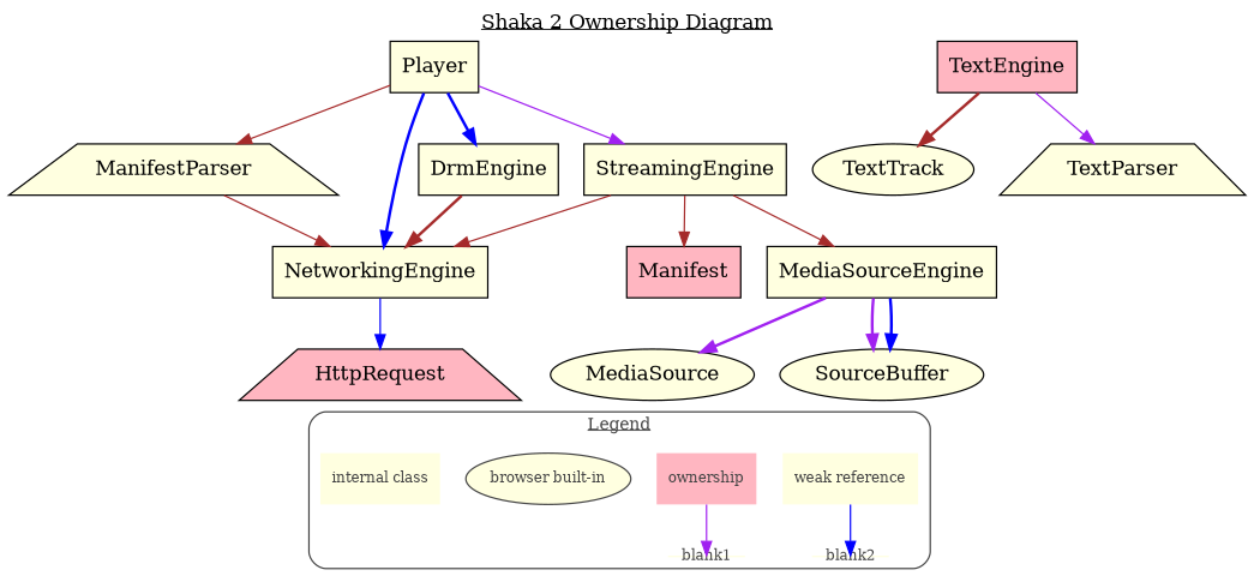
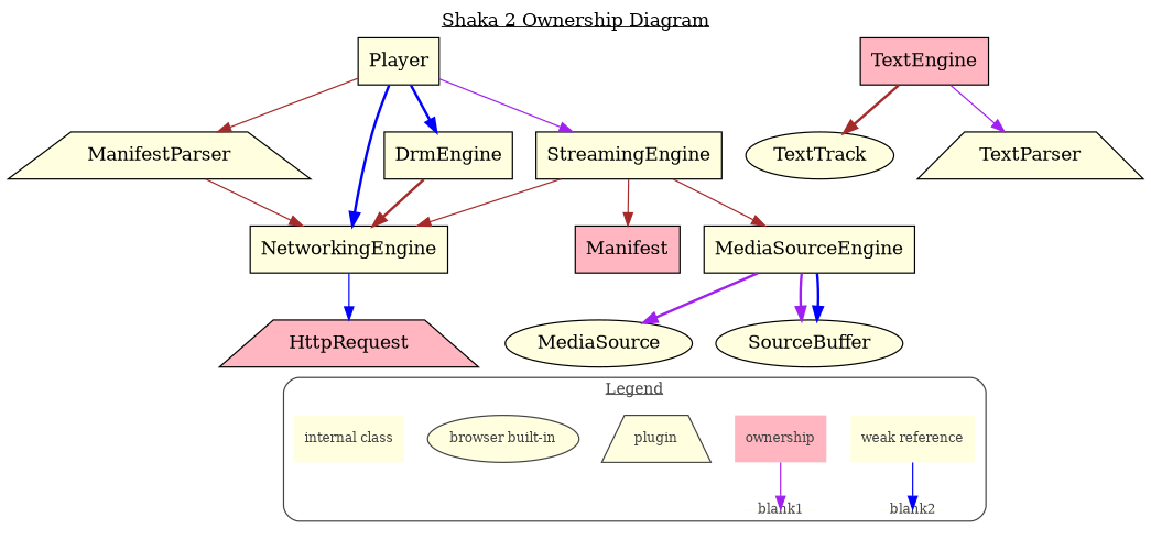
  digraph {
    label=<<u>Shaka 2 Ownership Diagram</u>>
    labelloc=t
    node [fillcolor=lightyellow shape=rectangle style=filled]
    edge [color=brown style=solid]
    blank1 [color="#444444" fixedsize=true fontcolor="#444444" fontsize=10 height=0 shape=plaintext]
    blank2 [color="#444444" fixedsize=true fontcolor="#444444" fontsize=10 height=0 shape=plaintext]
    "weak reference" [color="#444444" fontcolor="#444444" fontsize=10 shape=plaintext]
    ownership [color="#444444" fillcolor=lightpink fontcolor="#444444" fontsize=10 shape=plaintext]
+   plugin [color="#444444" fontcolor="#444444" fontsize=10 shape=trapezium]
    "browser built-in" [color="#444444" fontcolor="#444444" fontsize=10 shape=oval]
    "internal class" [color="#444444" fontcolor="#444444" fontsize=10 shape=plaintext]
    MediaSource [shape=oval]
    SourceBuffer [shape=oval]
    TextTrack [shape=oval]
    HttpRequest [fillcolor=lightpink shape=trapezium]
    ManifestParser [shape=trapezium]
    NetworkingEngine
    TextParser [shape=trapezium]
    Player
    StreamingEngine
    DrmEngine
    Manifest [fillcolor=lightpink]
    MediaSourceEngine
    TextEngine [fillcolor=lightpink]
    subgraph cluster_1 {
      color="#444444"
      fontcolor="#444444"
      fontsize=12
      label=<<u>Legend</u>>
      style=rounded
      blank1
      blank2
      "weak reference"
      ownership
+     plugin
      "browser built-in"
      "internal class"
    }
    "weak reference" -> blank2 [color=blue]
    ownership -> blank1 [color=purple]
    HttpRequest -> "internal class" [arrowhead=none style=invisible color=""]
    ManifestParser -> NetworkingEngine
    NetworkingEngine -> HttpRequest [color=blue]
    Player -> ManifestParser
    Player -> NetworkingEngine [color=blue style=bold]
    Player -> StreamingEngine [color=purple]
    Player -> DrmEngine [color=blue style=bold]
    StreamingEngine -> NetworkingEngine
    StreamingEngine -> Manifest
    StreamingEngine -> MediaSourceEngine
    DrmEngine -> NetworkingEngine [style=bold]
    MediaSourceEngine -> MediaSource [color=purple style=bold]
    MediaSourceEngine -> SourceBuffer [color=purple style=bold]
    MediaSourceEngine -> SourceBuffer [color=blue style=bold]
    TextEngine -> TextTrack [style=bold]
    TextEngine -> TextParser [color=purple]
  }
